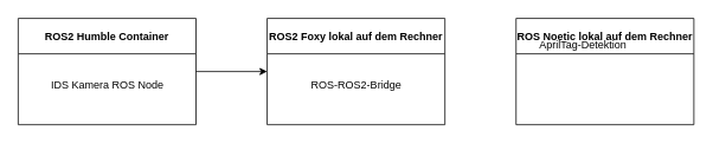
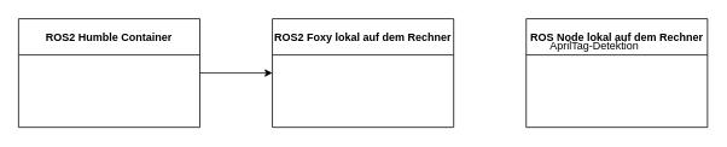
  <mxCell id="0" />
  <mxCell id="1" parent="0" />
  <mxCell id="2" value="" style="edgeStyle=orthogonalEdgeStyle;rounded=0;orthogonalLoop=1;jettySize=auto;html=1;" edge="1" parent="1" source="3" target="5"><mxGeometry relative="1" as="geometry" /></mxCell>
  <mxCell id="3" value="ROS2 Humble Container" style="swimlane;startSize=40;" vertex="1" parent="1"><mxGeometry x="20" y="20" width="200" height="120" as="geometry" /></mxCell>
- <mxCell id="4" value="IDS Kamera ROS Node" style="text;html=1;align=center;verticalAlign=middle;resizable=0;points=[];autosize=1;strokeColor=none;fillColor=none;" vertex="1" parent="3"><mxGeometry x="25" y="60" width="150" height="30" as="geometry" /></mxCell>
  <mxCell id="5" value="ROS2 Foxy lokal auf dem Rechner" style="swimlane;startSize=40;" vertex="1" parent="1"><mxGeometry x="300" y="20" width="200" height="120" as="geometry" /></mxCell>
- <mxCell id="6" value="ROS-ROS2-Bridge" style="text;html=1;align=center;verticalAlign=middle;resizable=0;points=[];autosize=1;strokeColor=none;fillColor=none;" vertex="1" parent="5"><mxGeometry x="40" y="60" width="120" height="30" as="geometry" /></mxCell>
- <mxCell id="7" value="ROS Noetic lokal auf dem Rechner" style="swimlane;startSize=40;" vertex="1" parent="1"><mxGeometry x="580" y="20" width="200" height="120" as="geometry" /></mxCell>
+ <mxCell id="7" value="ROS Node lokal auf dem Rechner" style="swimlane;startSize=40;" vertex="1" parent="1"><mxGeometry x="580" y="20" width="200" height="120" as="geometry" /></mxCell>
  <mxCell id="8" value="AprilTag-Detektion" style="text;html=1;align=center;verticalAlign=middle;resizable=0;points=[];autosize=1;strokeColor=none;fillColor=none;" vertex="1" parent="7"><mxGeometry x="15" y="15" width="120" height="30" as="geometry" /></mxCell>
